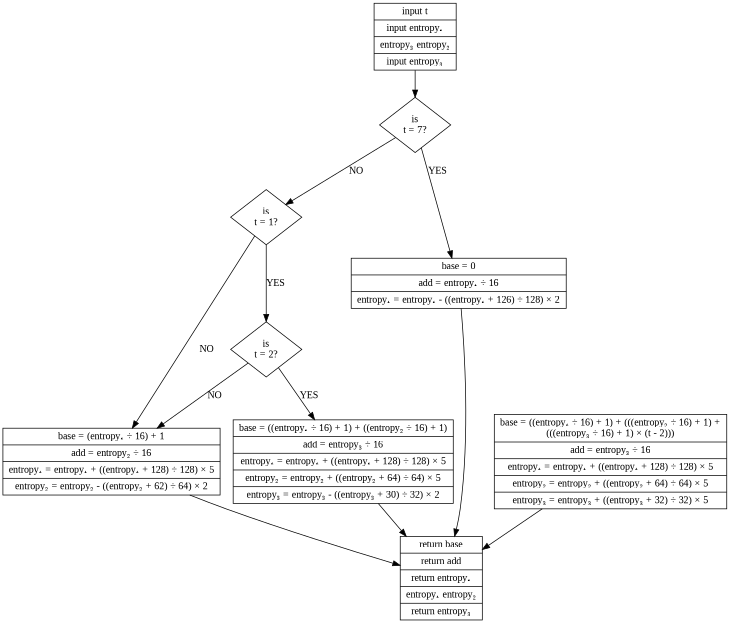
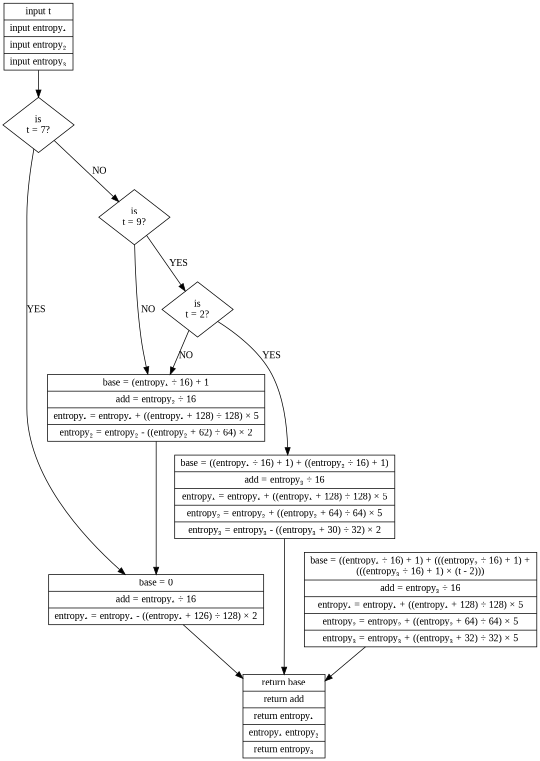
  digraph {
    fontname="Liberation Serif"
    node [fontname="Liberation Serif" shape=record]
    edge [fontname="Liberation Serif"]
-   n1 [label="{input t|input entropy₁|entropy₃ entropy₂|input entropy₃}"]
+   n1 [label="{input t|input entropy₁|input entropy₂|input entropy₃}"]
    n2 [label="is\nt = 7?" shape=diamond]
-   n3 [label="is\nt = 1?" shape=diamond]
+   n3 [label="is\nt = 9?" shape=diamond]
    n4 [label="{base = 0|add = entropy₁ ÷ 16|entropy₁ = entropy₁ - ((entropy₁ + 126) ÷ 128) × 2}"]
    n5 [label="{return base|return add|return entropy₁|entropy₁ entropy₂|return entropy₃}"]
    n6 [label="is\nt = 2?" shape=diamond]
    n7 [label="{base = (entropy₁ ÷ 16) + 1|add = entropy₂ ÷ 16|entropy₁ = entropy₁ + ((entropy₁ + 128) ÷ 128) × 5|entropy₂ = entropy₂ - ((entropy₂ + 62) ÷ 64) × 2}"]
    n8 [label="{base = ((entropy₁ ÷ 16) + 1) + ((entropy₂ ÷ 16) + 1)|add = entropy₃ ÷ 16|entropy₁ = entropy₁ + ((entropy₁ + 128) ÷ 128) × 5|entropy₂ = entropy₂ + ((entropy₂ + 64) ÷ 64) × 5|entropy₃ = entropy₃ - ((entropy₃ + 30) ÷ 32) × 2}"]
    n9 [label="{base = ((entropy₁ ÷ 16) + 1) + (((entropy₂ ÷ 16) + 1) +\n(((entropy₃ ÷ 16) + 1) × (t - 2)))|add = entropy₃ ÷ 16|entropy₁ = entropy₁ + ((entropy₁ + 128) ÷ 128) × 5|entropy₂ = entropy₂ + ((entropy₂ + 64) ÷ 64) × 5|entropy₃ = entropy₃ + ((entropy₃ + 32) ÷ 32) × 5}"]
    n1 -> n2
    n2 -> n3 [label=NO]
    n2 -> n4 [label=YES]
    n3 -> n6 [label=YES]
    n3 -> n7 [label=NO]
    n4 -> n5
    n6 -> n7 [label=NO]
    n6 -> n8 [label=YES]
-   n7 -> n5
+   n7 -> n4
    n8 -> n5
    n9 -> n5
  }
